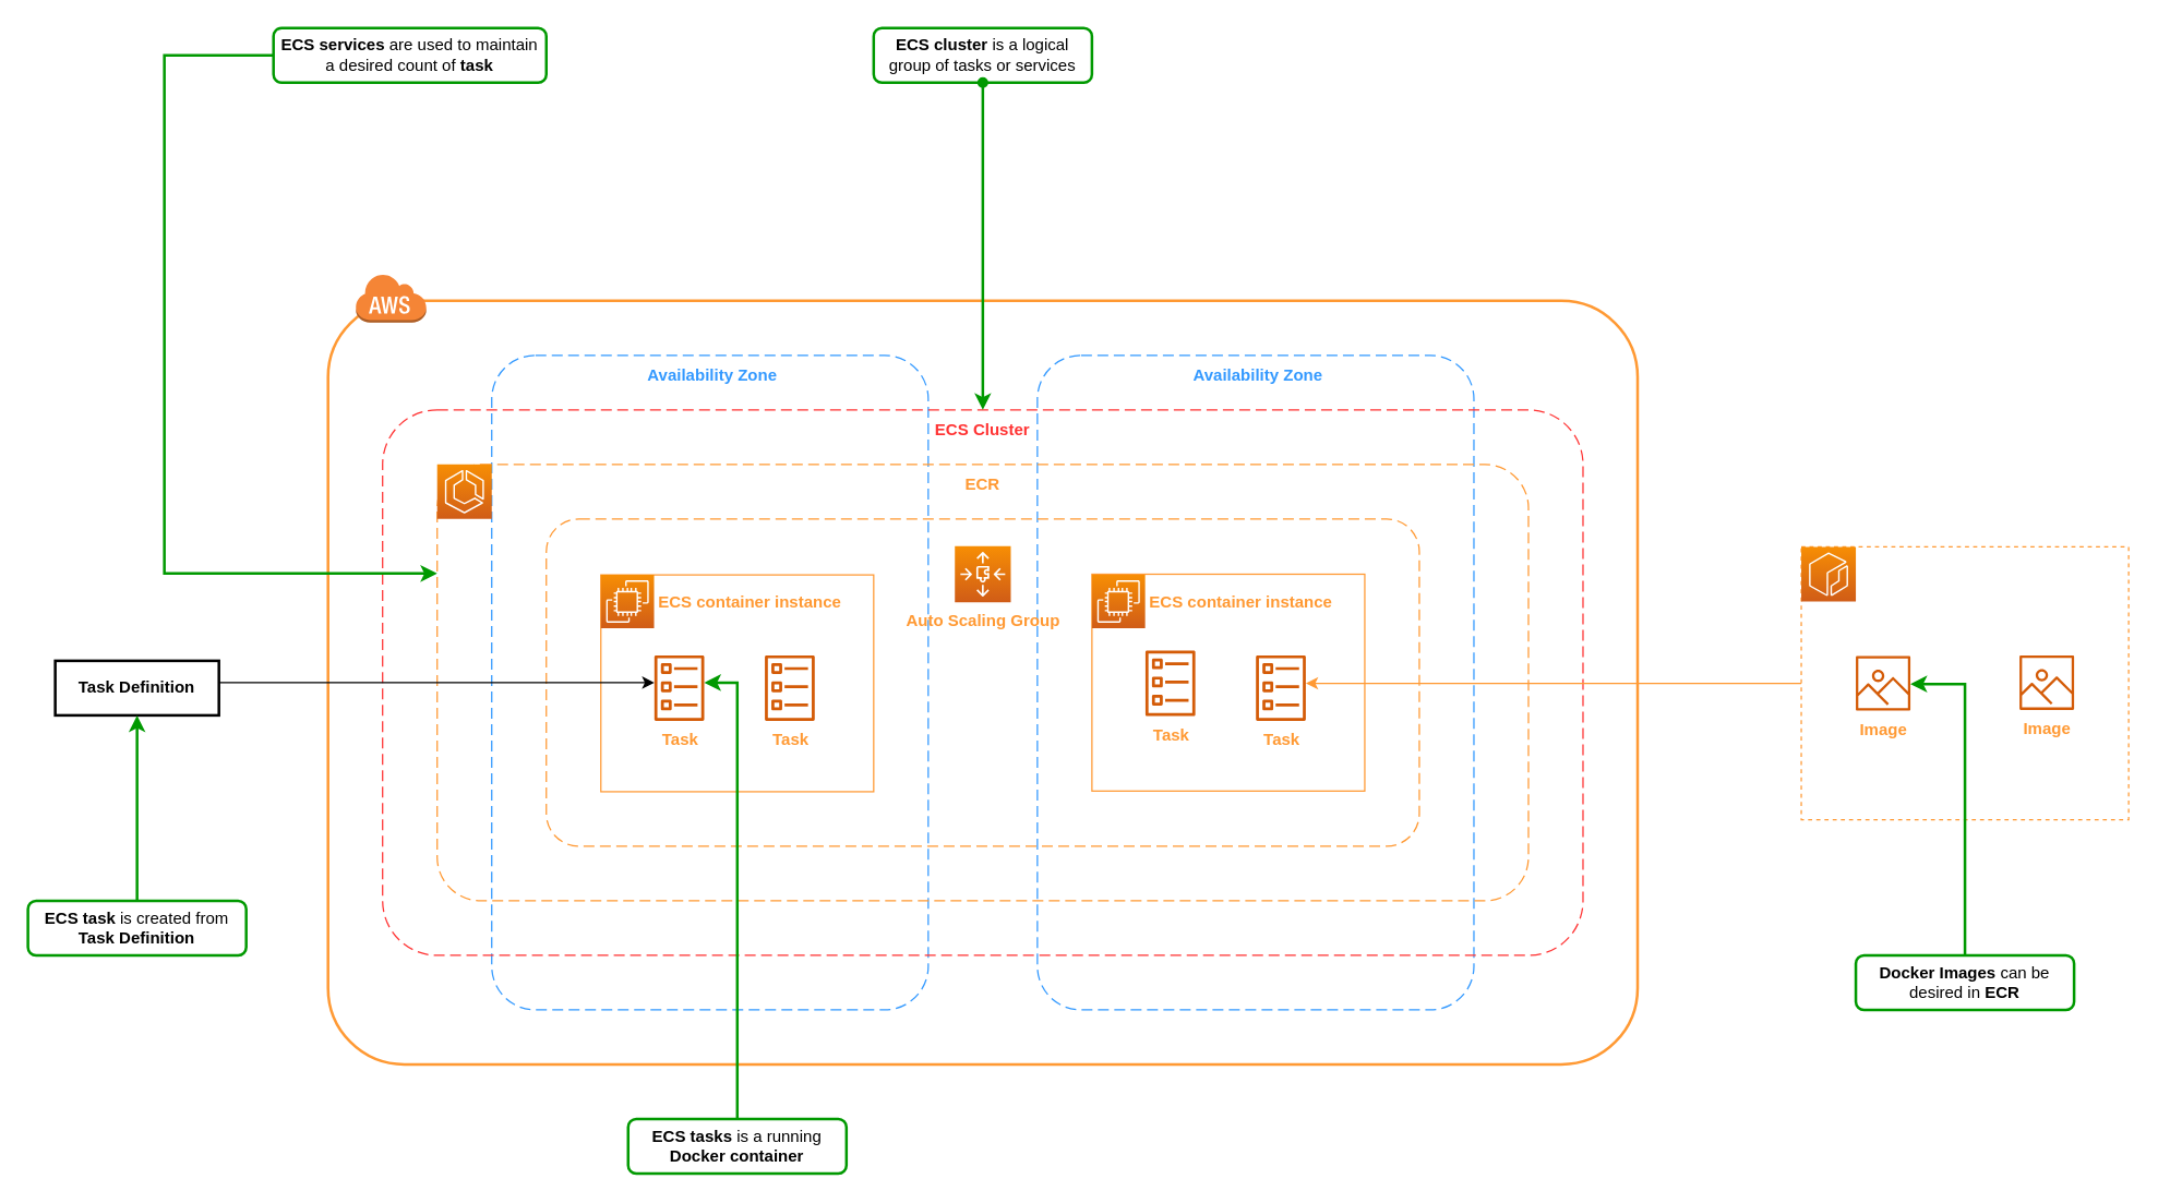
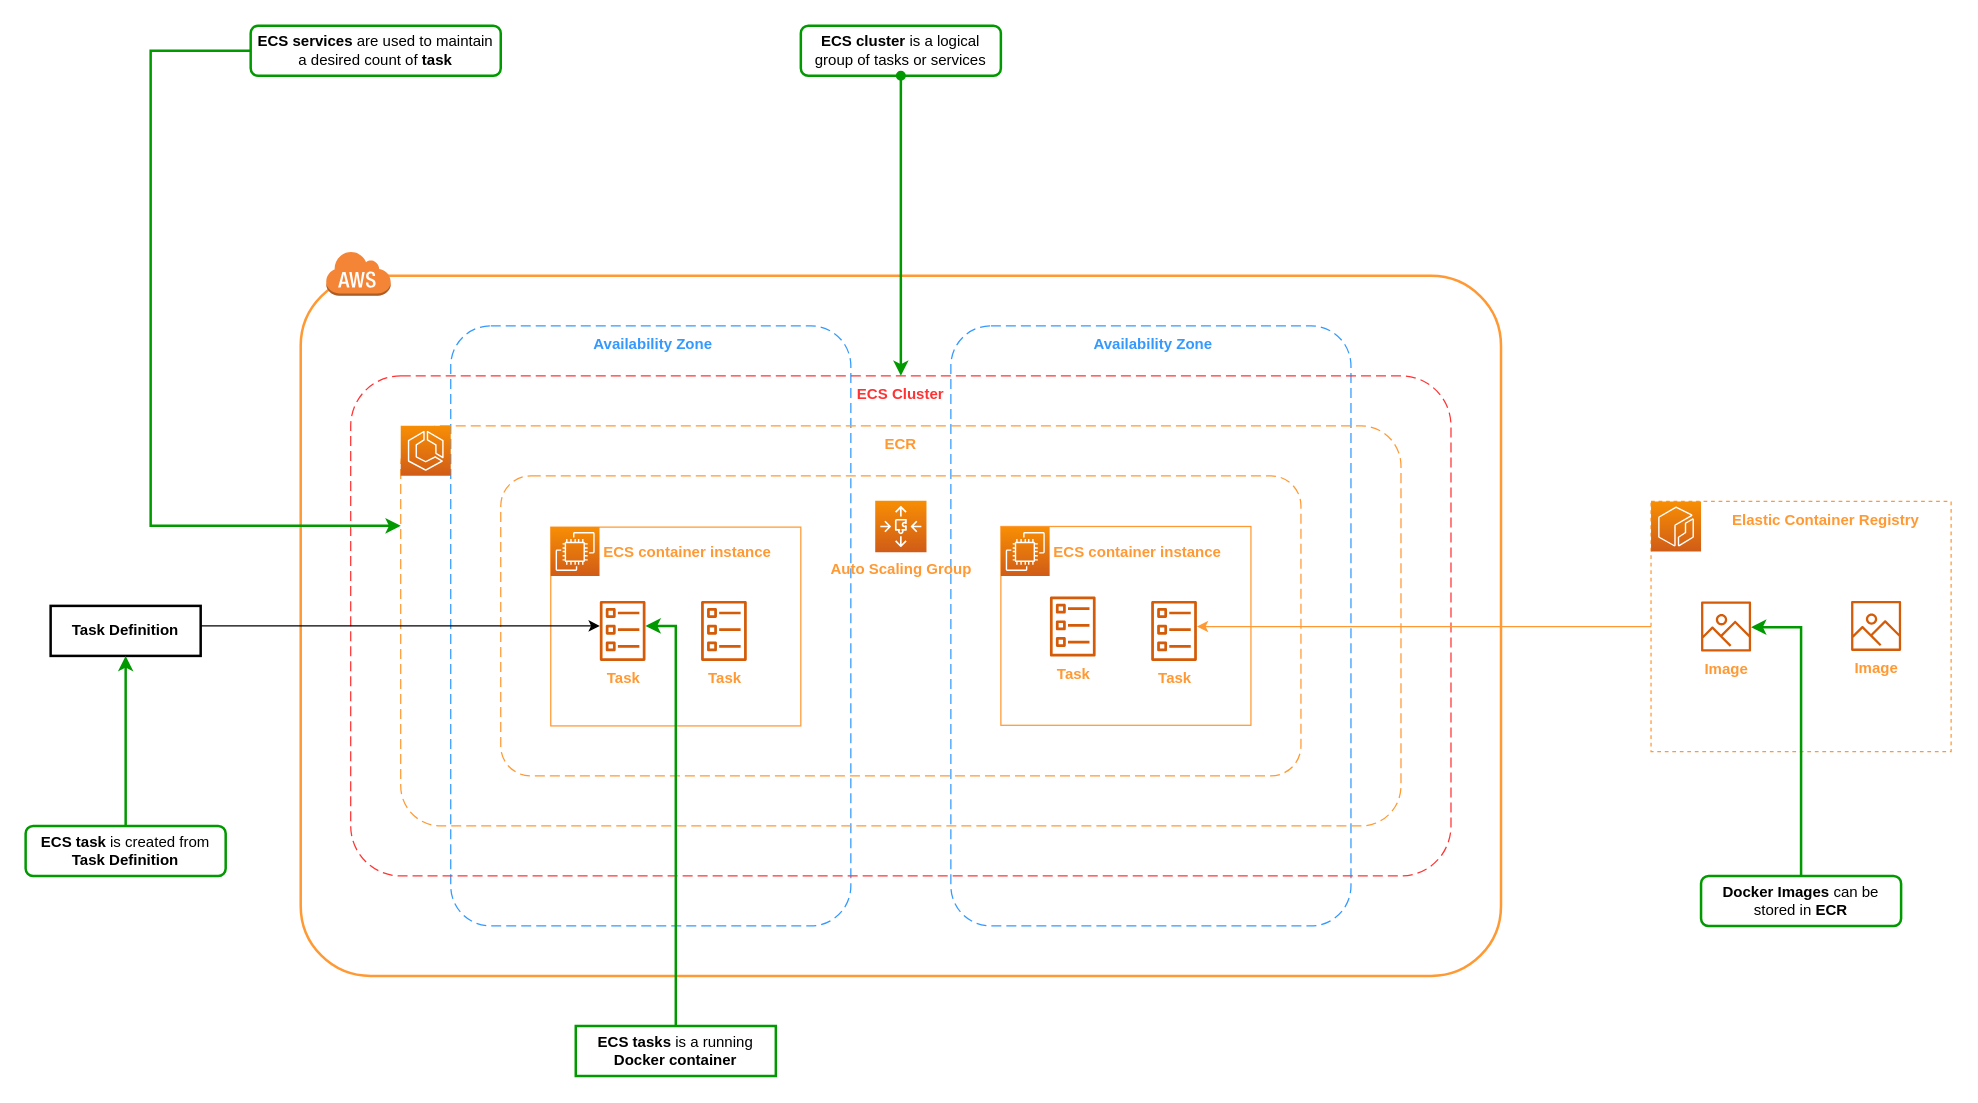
  <mxCell id="0" />
  <mxCell id="1" parent="0" />
  <mxCell id="2" value="" style="rounded=1;arcSize=10;dashed=0;fillColor=none;gradientColor=none;strokeWidth=2;strokeColor=#FF9933;" vertex="1" parent="1"><mxGeometry x="240" y="220" width="960" height="560" as="geometry" /></mxCell>
  <mxCell id="3" value="" style="dashed=0;html=1;shape=mxgraph.aws3.cloud;fillColor=#F58536;gradientColor=none;dashed=0;strokeColor=#FF9933;" vertex="1" parent="1"><mxGeometry x="260" y="200" width="52" height="36" as="geometry" /></mxCell>
  <mxCell id="4" value="" style="rounded=1;arcSize=10;dashed=1;strokeColor=#3399FF;fillColor=none;gradientColor=none;dashPattern=8 4;strokeWidth=1;" vertex="1" parent="1"><mxGeometry x="360" y="260" width="320" height="480" as="geometry" /></mxCell>
  <mxCell id="5" value="" style="rounded=1;arcSize=10;dashed=1;strokeColor=#3399FF;fillColor=none;gradientColor=none;dashPattern=8 4;strokeWidth=1;" vertex="1" parent="1"><mxGeometry x="760" y="260" width="320" height="480" as="geometry" /></mxCell>
  <mxCell id="6" value="&lt;font color=&quot;#3399ff&quot;&gt;Availability Zone&lt;/font&gt;" style="text;html=1;strokeColor=none;fillColor=none;align=center;verticalAlign=middle;whiteSpace=wrap;rounded=0;fontStyle=1" vertex="1" parent="1"><mxGeometry x="472.5" y="260" width="97.5" height="30" as="geometry" /></mxCell>
  <mxCell id="7" value="&lt;font color=&quot;#3399ff&quot;&gt;Availability Zone&lt;/font&gt;" style="text;html=1;strokeColor=none;fillColor=none;align=center;verticalAlign=middle;whiteSpace=wrap;rounded=0;fontStyle=1" vertex="1" parent="1"><mxGeometry x="873" y="260" width="97.5" height="30" as="geometry" /></mxCell>
  <mxCell id="8" value="" style="rounded=1;arcSize=10;dashed=1;strokeColor=#FF3333;fillColor=none;gradientColor=none;dashPattern=8 4;strokeWidth=1;" vertex="1" parent="1"><mxGeometry x="280" y="300" width="880" height="400" as="geometry" /></mxCell>
  <mxCell id="9" value="&lt;font color=&quot;#ff3333&quot;&gt;ECS Cluster&lt;/font&gt;" style="text;html=1;strokeColor=none;fillColor=none;align=center;verticalAlign=middle;whiteSpace=wrap;rounded=0;fontStyle=1" vertex="1" parent="1"><mxGeometry x="671.25" y="300" width="97.5" height="30" as="geometry" /></mxCell>
  <mxCell id="10" value="" style="rounded=1;arcSize=10;dashed=1;strokeColor=#FF9933;fillColor=none;gradientColor=none;dashPattern=8 4;strokeWidth=1;" vertex="1" parent="1"><mxGeometry x="320" y="340" width="800" height="320" as="geometry" /></mxCell>
  <mxCell id="11" value="" style="sketch=0;points=[[0,0,0],[0.25,0,0],[0.5,0,0],[0.75,0,0],[1,0,0],[0,1,0],[0.25,1,0],[0.5,1,0],[0.75,1,0],[1,1,0],[0,0.25,0],[0,0.5,0],[0,0.75,0],[1,0.25,0],[1,0.5,0],[1,0.75,0]];outlineConnect=0;fontColor=#232F3E;gradientColor=#F78E04;gradientDirection=north;fillColor=#D05C17;strokeColor=#ffffff;dashed=0;verticalLabelPosition=bottom;verticalAlign=top;align=center;html=1;fontSize=12;fontStyle=0;aspect=fixed;shape=mxgraph.aws4.resourceIcon;resIcon=mxgraph.aws4.ecs;strokeWidth=1;" vertex="1" parent="1"><mxGeometry x="320" y="340" width="40" height="40" as="geometry" /></mxCell>
  <mxCell id="12" value="&lt;font color=&quot;#ff9933&quot;&gt;ECR&lt;/font&gt;" style="text;html=1;strokeColor=none;fillColor=none;align=center;verticalAlign=middle;whiteSpace=wrap;rounded=0;fontStyle=1" vertex="1" parent="1"><mxGeometry x="671.25" y="340" width="97.5" height="30" as="geometry" /></mxCell>
  <mxCell id="13" value="" style="rounded=1;arcSize=10;dashed=1;strokeColor=#FF9933;fillColor=none;gradientColor=none;dashPattern=8 4;strokeWidth=1;" vertex="1" parent="1"><mxGeometry x="400" y="380" width="640" height="240" as="geometry" /></mxCell>
  <mxCell id="14" value="&lt;b&gt;&lt;font color=&quot;#ff9933&quot;&gt;Auto Scaling Group&lt;/font&gt;&lt;/b&gt;" style="sketch=0;points=[[0,0,0],[0.25,0,0],[0.5,0,0],[0.75,0,0],[1,0,0],[0,1,0],[0.25,1,0],[0.5,1,0],[0.75,1,0],[1,1,0],[0,0.25,0],[0,0.5,0],[0,0.75,0],[1,0.25,0],[1,0.5,0],[1,0.75,0]];outlineConnect=0;fontColor=#232F3E;gradientColor=#F78E04;gradientDirection=north;fillColor=#D05C17;strokeColor=#ffffff;dashed=0;verticalLabelPosition=bottom;verticalAlign=top;align=center;html=1;fontSize=12;fontStyle=0;aspect=fixed;shape=mxgraph.aws4.resourceIcon;resIcon=mxgraph.aws4.auto_scaling3;strokeWidth=1;" vertex="1" parent="1"><mxGeometry x="699.5" y="400" width="41" height="41" as="geometry" /></mxCell>
  <mxCell id="15" value="" style="rounded=0;whiteSpace=wrap;html=1;strokeColor=#FF9933;strokeWidth=1;fontColor=#FF9933;fillColor=none;" vertex="1" parent="1"><mxGeometry x="440" y="421" width="200" height="159" as="geometry" /></mxCell>
  <mxCell id="16" value="" style="rounded=0;whiteSpace=wrap;html=1;strokeColor=#FF9933;strokeWidth=1;fontColor=#FF9933;fillColor=none;" vertex="1" parent="1"><mxGeometry x="800" y="420.5" width="200" height="159" as="geometry" /></mxCell>
  <mxCell id="17" value="" style="sketch=0;points=[[0,0,0],[0.25,0,0],[0.5,0,0],[0.75,0,0],[1,0,0],[0,1,0],[0.25,1,0],[0.5,1,0],[0.75,1,0],[1,1,0],[0,0.25,0],[0,0.5,0],[0,0.75,0],[1,0.25,0],[1,0.5,0],[1,0.75,0]];outlineConnect=0;fontColor=#232F3E;gradientColor=#F78E04;gradientDirection=north;fillColor=#D05C17;strokeColor=#ffffff;dashed=0;verticalLabelPosition=bottom;verticalAlign=top;align=center;html=1;fontSize=12;fontStyle=0;aspect=fixed;shape=mxgraph.aws4.resourceIcon;resIcon=mxgraph.aws4.ec2;strokeWidth=1;" vertex="1" parent="1"><mxGeometry x="440" y="421" width="39" height="39" as="geometry" /></mxCell>
  <mxCell id="18" value="" style="sketch=0;points=[[0,0,0],[0.25,0,0],[0.5,0,0],[0.75,0,0],[1,0,0],[0,1,0],[0.25,1,0],[0.5,1,0],[0.75,1,0],[1,1,0],[0,0.25,0],[0,0.5,0],[0,0.75,0],[1,0.25,0],[1,0.5,0],[1,0.75,0]];outlineConnect=0;fontColor=#232F3E;gradientColor=#F78E04;gradientDirection=north;fillColor=#D05C17;strokeColor=#ffffff;dashed=0;verticalLabelPosition=bottom;verticalAlign=top;align=center;html=1;fontSize=12;fontStyle=0;aspect=fixed;shape=mxgraph.aws4.resourceIcon;resIcon=mxgraph.aws4.ec2;strokeWidth=1;" vertex="1" parent="1"><mxGeometry x="800" y="421" width="39" height="39" as="geometry" /></mxCell>
  <mxCell id="19" value="&lt;font color=&quot;#ff9933&quot;&gt;ECS container instance&lt;/font&gt;" style="text;html=1;strokeColor=none;fillColor=none;align=center;verticalAlign=middle;whiteSpace=wrap;rounded=0;fontStyle=1" vertex="1" parent="1"><mxGeometry x="479" y="425.5" width="141" height="30" as="geometry" /></mxCell>
  <mxCell id="20" value="&lt;font color=&quot;#ff9933&quot;&gt;ECS container instance&lt;/font&gt;" style="text;html=1;strokeColor=none;fillColor=none;align=center;verticalAlign=middle;whiteSpace=wrap;rounded=0;fontStyle=1" vertex="1" parent="1"><mxGeometry x="839" y="425.5" width="141" height="30" as="geometry" /></mxCell>
  <mxCell id="21" value="&lt;b&gt;&lt;font color=&quot;#ff9933&quot;&gt;Task&lt;/font&gt;&lt;/b&gt;" style="sketch=0;outlineConnect=0;fontColor=#232F3E;gradientColor=none;fillColor=#D45B07;strokeColor=none;dashed=0;verticalLabelPosition=bottom;verticalAlign=top;align=center;html=1;fontSize=12;fontStyle=0;aspect=fixed;pointerEvents=1;shape=mxgraph.aws4.ecs_task;strokeWidth=1;" vertex="1" parent="1"><mxGeometry x="479" y="480" width="37" height="48" as="geometry" /></mxCell>
  <mxCell id="22" value="&lt;b&gt;&lt;font color=&quot;#ff9933&quot;&gt;Task&lt;/font&gt;&lt;/b&gt;" style="sketch=0;outlineConnect=0;fontColor=#232F3E;gradientColor=none;fillColor=#D45B07;strokeColor=none;dashed=0;verticalLabelPosition=bottom;verticalAlign=top;align=center;html=1;fontSize=12;fontStyle=0;aspect=fixed;pointerEvents=1;shape=mxgraph.aws4.ecs_task;strokeWidth=1;" vertex="1" parent="1"><mxGeometry x="560" y="480" width="37" height="48" as="geometry" /></mxCell>
  <mxCell id="23" value="&lt;b&gt;&lt;font color=&quot;#ff9933&quot;&gt;Task&lt;/font&gt;&lt;/b&gt;" style="sketch=0;outlineConnect=0;fontColor=#232F3E;gradientColor=none;fillColor=#D45B07;strokeColor=none;dashed=0;verticalLabelPosition=bottom;verticalAlign=top;align=center;html=1;fontSize=12;fontStyle=0;aspect=fixed;pointerEvents=1;shape=mxgraph.aws4.ecs_task;strokeWidth=1;" vertex="1" parent="1"><mxGeometry x="839" y="476.5" width="37" height="48" as="geometry" /></mxCell>
  <mxCell id="24" value="&lt;b&gt;&lt;font color=&quot;#ff9933&quot;&gt;Task&lt;/font&gt;&lt;/b&gt;" style="sketch=0;outlineConnect=0;fontColor=#232F3E;gradientColor=none;fillColor=#D45B07;strokeColor=none;dashed=0;verticalLabelPosition=bottom;verticalAlign=top;align=center;html=1;fontSize=12;fontStyle=0;aspect=fixed;pointerEvents=1;shape=mxgraph.aws4.ecs_task;strokeWidth=1;" vertex="1" parent="1"><mxGeometry x="920" y="480" width="37" height="48" as="geometry" /></mxCell>
  <mxCell id="25" style="edgeStyle=orthogonalEdgeStyle;rounded=0;orthogonalLoop=1;jettySize=auto;html=1;fontColor=#FF9933;strokeColor=#FF9933;startArrow=none;startFill=0;" edge="1" parent="1" source="26" target="24"><mxGeometry relative="1" as="geometry"><Array as="points"><mxPoint x="1050" y="500" /><mxPoint x="1050" y="500" /></Array></mxGeometry></mxCell>
  <mxCell id="26" value="" style="rounded=0;whiteSpace=wrap;html=1;strokeColor=#FF9933;strokeWidth=1;fontColor=#FF9933;fillColor=none;dashed=1;" vertex="1" parent="1"><mxGeometry x="1320" y="400.5" width="240" height="200" as="geometry" /></mxCell>
  <mxCell id="27" value="" style="sketch=0;points=[[0,0,0],[0.25,0,0],[0.5,0,0],[0.75,0,0],[1,0,0],[0,1,0],[0.25,1,0],[0.5,1,0],[0.75,1,0],[1,1,0],[0,0.25,0],[0,0.5,0],[0,0.75,0],[1,0.25,0],[1,0.5,0],[1,0.75,0]];outlineConnect=0;fontColor=#232F3E;gradientColor=#F78E04;gradientDirection=north;fillColor=#D05C17;strokeColor=#ffffff;dashed=0;verticalLabelPosition=bottom;verticalAlign=top;align=center;html=1;fontSize=12;fontStyle=0;aspect=fixed;shape=mxgraph.aws4.resourceIcon;resIcon=mxgraph.aws4.ecr;rounded=0;strokeWidth=1;" vertex="1" parent="1"><mxGeometry x="1320" y="400.5" width="40" height="40" as="geometry" /></mxCell>
+ <mxCell id="28" value="&lt;font color=&quot;#ff9933&quot;&gt;Elastic Container Registry&lt;/font&gt;" style="text;html=1;strokeColor=none;fillColor=none;align=center;verticalAlign=middle;whiteSpace=wrap;rounded=0;fontStyle=1" vertex="1" parent="1"><mxGeometry x="1380" y="400.5" width="160" height="30" as="geometry" /></mxCell>
  <mxCell id="29" value="&lt;b&gt;&lt;font color=&quot;#ff9933&quot;&gt;Image&lt;/font&gt;&lt;/b&gt;" style="sketch=0;outlineConnect=0;fontColor=#232F3E;gradientColor=none;fillColor=#D45B07;strokeColor=none;dashed=0;verticalLabelPosition=bottom;verticalAlign=top;align=center;html=1;fontSize=12;fontStyle=0;aspect=fixed;pointerEvents=1;shape=mxgraph.aws4.container_registry_image;rounded=0;strokeWidth=1;" vertex="1" parent="1"><mxGeometry x="1360" y="480.5" width="40" height="40" as="geometry" /></mxCell>
  <mxCell id="30" value="&lt;b&gt;&lt;font color=&quot;#ff9933&quot;&gt;Image&lt;/font&gt;&lt;/b&gt;" style="sketch=0;outlineConnect=0;fontColor=#232F3E;gradientColor=none;fillColor=#D45B07;strokeColor=none;dashed=0;verticalLabelPosition=bottom;verticalAlign=top;align=center;html=1;fontSize=12;fontStyle=0;aspect=fixed;pointerEvents=1;shape=mxgraph.aws4.container_registry_image;rounded=0;strokeWidth=1;" vertex="1" parent="1"><mxGeometry x="1480" y="480" width="40" height="40" as="geometry" /></mxCell>
  <mxCell id="31" style="edgeStyle=orthogonalEdgeStyle;rounded=0;orthogonalLoop=1;jettySize=auto;html=1;strokeColor=#000000;fontColor=#FF9933;startArrow=none;startFill=0;" edge="1" parent="1" source="32" target="21"><mxGeometry relative="1" as="geometry"><Array as="points"><mxPoint x="400" y="500" /><mxPoint x="400" y="500" /></Array></mxGeometry></mxCell>
  <mxCell id="32" value="&lt;font color=&quot;#000000&quot;&gt;&lt;b&gt;Task Definition&lt;/b&gt;&lt;/font&gt;" style="rounded=0;whiteSpace=wrap;html=1;strokeColor=#000000;strokeWidth=2;fontColor=#FF9933;fillColor=none;" vertex="1" parent="1"><mxGeometry x="40" y="484" width="120" height="40" as="geometry" /></mxCell>
  <mxCell id="33" style="edgeStyle=orthogonalEdgeStyle;rounded=0;orthogonalLoop=1;jettySize=auto;html=1;strokeColor=#009900;fontColor=#000000;startArrow=oval;startFill=1;strokeWidth=2;" edge="1" parent="1" source="34" target="8"><mxGeometry relative="1" as="geometry" /></mxCell>
  <mxCell id="34" value="&lt;b&gt;ECS cluster &lt;/b&gt;is a logical group of tasks or services" style="rounded=1;whiteSpace=wrap;html=1;strokeColor=#009900;strokeWidth=2;fontColor=#000000;fillColor=none;" vertex="1" parent="1"><mxGeometry x="640" y="20" width="160" height="40" as="geometry" /></mxCell>
  <mxCell id="35" style="edgeStyle=orthogonalEdgeStyle;rounded=0;orthogonalLoop=1;jettySize=auto;html=1;strokeColor=#009900;strokeWidth=2;fontColor=#000000;startArrow=none;startFill=0;" edge="1" parent="1" source="36" target="29"><mxGeometry relative="1" as="geometry"><Array as="points"><mxPoint x="1440" y="501" /></Array></mxGeometry></mxCell>
- <mxCell id="36" value="&lt;b&gt;Docker Images&lt;/b&gt;&amp;nbsp;can be desired in &lt;b&gt;ECR&lt;/b&gt;" style="rounded=1;whiteSpace=wrap;html=1;strokeColor=#009900;strokeWidth=2;fontColor=#000000;fillColor=none;" vertex="1" parent="1"><mxGeometry x="1360" y="700" width="160" height="40" as="geometry" /></mxCell>
+ <mxCell id="36" value="&lt;b&gt;Docker Images&lt;/b&gt;&amp;nbsp;can be stored in &lt;b&gt;ECR&lt;/b&gt;" style="rounded=1;whiteSpace=wrap;html=1;strokeColor=#009900;strokeWidth=2;fontColor=#000000;fillColor=none;" vertex="1" parent="1"><mxGeometry x="1360" y="700" width="160" height="40" as="geometry" /></mxCell>
  <mxCell id="37" style="edgeStyle=orthogonalEdgeStyle;rounded=0;orthogonalLoop=1;jettySize=auto;html=1;strokeColor=#009900;strokeWidth=2;fontColor=#000000;startArrow=none;startFill=0;" edge="1" parent="1" source="38" target="21"><mxGeometry relative="1" as="geometry"><Array as="points"><mxPoint x="540" y="500" /></Array></mxGeometry></mxCell>
- <mxCell id="38" value="&lt;b&gt;ECS tasks&lt;/b&gt;&amp;nbsp;is a running &lt;b&gt;Docker container&lt;/b&gt;" style="rounded=1;whiteSpace=wrap;html=1;strokeColor=#009900;strokeWidth=2;fontColor=#000000;fillColor=none;" vertex="1" parent="1"><mxGeometry x="460" y="820" width="160" height="40" as="geometry" /></mxCell>
+ <mxCell id="38" value="&lt;b&gt;ECS tasks&lt;/b&gt;&amp;nbsp;is a running &lt;b&gt;Docker container&lt;/b&gt;" style="whiteSpace=wrap;html=1;strokeColor=#009900;strokeWidth=2;fontColor=#000000;fillColor=none;rounded=0;" vertex="1" parent="1"><mxGeometry x="460" y="820" width="160" height="40" as="geometry" /></mxCell>
  <mxCell id="39" style="edgeStyle=orthogonalEdgeStyle;rounded=0;orthogonalLoop=1;jettySize=auto;html=1;strokeColor=#009900;strokeWidth=2;fontColor=#000000;startArrow=none;startFill=0;" edge="1" parent="1" source="40" target="32"><mxGeometry relative="1" as="geometry" /></mxCell>
  <mxCell id="40" value="&lt;b&gt;ECS task&lt;/b&gt;&amp;nbsp;is created from &lt;b&gt;Task Definition&lt;/b&gt;" style="rounded=1;whiteSpace=wrap;html=1;strokeColor=#009900;strokeWidth=2;fontColor=#000000;fillColor=none;" vertex="1" parent="1"><mxGeometry x="20" y="660" width="160" height="40" as="geometry" /></mxCell>
  <mxCell id="41" style="edgeStyle=orthogonalEdgeStyle;rounded=0;orthogonalLoop=1;jettySize=auto;html=1;strokeColor=#009900;strokeWidth=2;fontColor=#000000;startArrow=none;startFill=0;" edge="1" parent="1" source="42" target="10"><mxGeometry relative="1" as="geometry"><Array as="points"><mxPoint y="40" x="120" /><mxPoint y="420" x="120" /></Array></mxGeometry></mxCell>
  <mxCell id="42" value="&lt;b&gt;ECS services&lt;/b&gt;&amp;nbsp;are used to maintain a desired count of &lt;b&gt;task&lt;/b&gt;" style="rounded=1;whiteSpace=wrap;html=1;strokeColor=#009900;strokeWidth=2;fontColor=#000000;fillColor=none;" vertex="1" parent="1"><mxGeometry x="200" y="20" width="200" height="40" as="geometry" /></mxCell>
